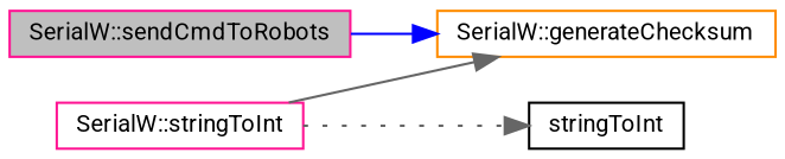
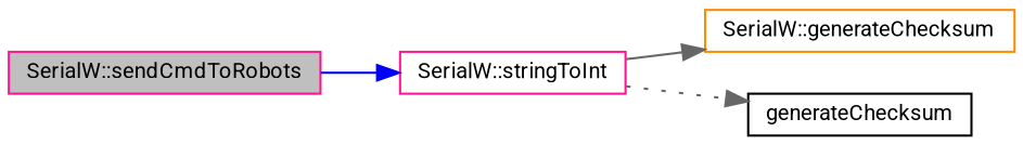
  digraph {
    fontname=Roboto
    rankdir=LR
    node [color=deeppink fillcolor=white fontname=Roboto fontsize=10 shape=record style=filled]
    edge [color=gray40 fontname=Roboto fontsize=10 labelfontname=Helvetica labelfontsize=10 style=solid]
    n1 [fillcolor=grey75 fontcolor=black height=0.2 label="SerialW::sendCmdToRobots" width=0.4]
    n2 [height=0.2 label="SerialW::stringToInt" width=0.4]
    n3 [color=darkorange height=0.2 label="SerialW::generateChecksum" width=0.4]
-   n4 [color=black height=0.2 label=stringToInt width=0.4]
-   n1 -> n3 [color=blue]
+   n4 [color=black height=0.2 label=generateChecksum width=0.4]
+   n1 -> n2 [color=blue]
    n2 -> n3
    n2 -> n4 [style=dotted]
  }
